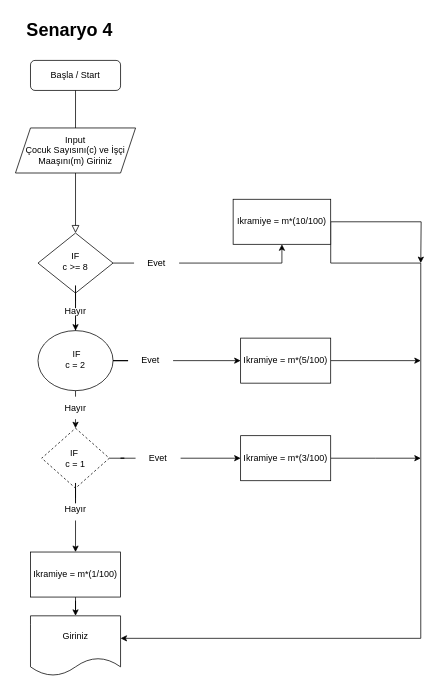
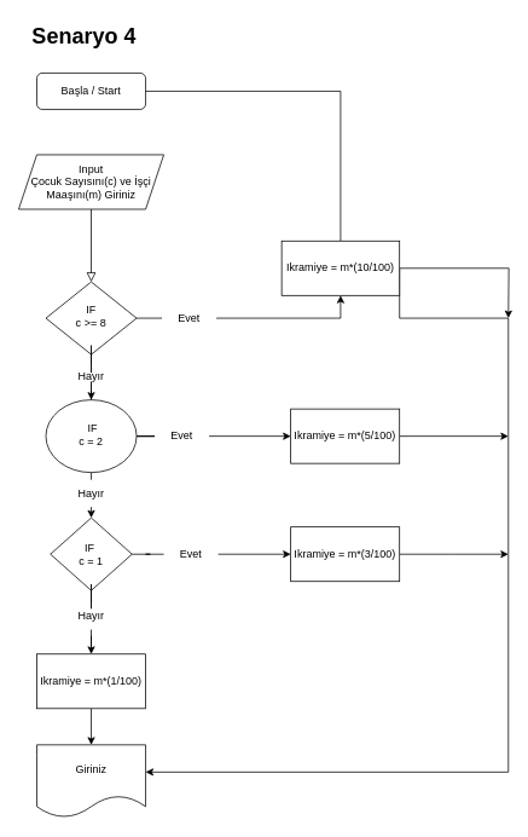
  <mxCell id="0" />
  <mxCell id="1" parent="0" />
  <mxCell id="2" value="" style="rounded=0;html=1;jettySize=auto;orthogonalLoop=1;fontSize=11;endArrow=block;endFill=0;endSize=8;strokeWidth=1;shadow=0;labelBackgroundColor=none;edgeStyle=orthogonalEdgeStyle;startArrow=none;" parent="1" source="10" target="6" edge="1"><mxGeometry relative="1" as="geometry" /></mxCell>
  <mxCell id="3" value="Başla / Start" style="rounded=1;whiteSpace=wrap;html=1;fontSize=12;glass=0;strokeWidth=1;shadow=0;" parent="1" vertex="1"><mxGeometry x="40" y="80" width="120" height="40" as="geometry" /></mxCell>
  <mxCell id="4" style="edgeStyle=orthogonalEdgeStyle;rounded=0;orthogonalLoop=1;jettySize=auto;html=1;exitX=1;exitY=0.5;exitDx=0;exitDy=0;startArrow=none;" edge="1" parent="1" source="15" target="23"><mxGeometry relative="1" as="geometry"><mxPoint x="260" y="350" as="targetPoint" /></mxGeometry></mxCell>
  <mxCell id="5" style="edgeStyle=orthogonalEdgeStyle;rounded=0;orthogonalLoop=1;jettySize=auto;html=1;exitX=0.5;exitY=1;exitDx=0;exitDy=0;startArrow=none;" edge="1" parent="1" source="31" target="9"><mxGeometry relative="1" as="geometry" /></mxCell>
  <mxCell id="6" value="IF&lt;br&gt;c &amp;gt;= 8" style="rhombus;whiteSpace=wrap;html=1;shadow=0;fontFamily=Helvetica;fontSize=12;align=center;strokeWidth=1;spacing=6;spacingTop=-4;" parent="1" vertex="1"><mxGeometry x="50" y="310" width="100" height="80" as="geometry" /></mxCell>
  <mxCell id="7" style="edgeStyle=orthogonalEdgeStyle;rounded=0;orthogonalLoop=1;jettySize=auto;html=1;exitX=0.5;exitY=1;exitDx=0;exitDy=0;entryX=0.5;entryY=0;entryDx=0;entryDy=0;startArrow=none;" edge="1" parent="1" source="35" target="14"><mxGeometry relative="1" as="geometry" /></mxCell>
  <mxCell id="8" style="edgeStyle=orthogonalEdgeStyle;rounded=0;orthogonalLoop=1;jettySize=auto;html=1;exitX=1;exitY=0.5;exitDx=0;exitDy=0;startArrow=none;" edge="1" parent="1" source="17" target="25"><mxGeometry relative="1" as="geometry"><mxPoint x="270" y="480" as="targetPoint" /></mxGeometry></mxCell>
  <mxCell id="9" value="&amp;nbsp;IF&lt;br&gt;c = 2" style="ellipse;whiteSpace=wrap;html=1;shadow=0;fontFamily=Helvetica;fontSize=12;align=center;strokeWidth=1;spacing=6;spacingTop=-4;" parent="1" vertex="1"><mxGeometry x="50" y="440" width="100" height="80" as="geometry" /></mxCell>
  <mxCell id="10" value="Input&lt;br&gt;Çocuk Sayısını(c) ve İşçi Maaşını(m) Giriniz" style="shape=parallelogram;perimeter=parallelogramPerimeter;whiteSpace=wrap;html=1;fixedSize=1;" vertex="1" parent="1"><mxGeometry x="20" y="170" width="160" height="60" as="geometry" /></mxCell>
- <mxCell id="11" value="" style="rounded=0;html=1;jettySize=auto;orthogonalLoop=1;fontSize=11;endArrow=none;endFill=0;endSize=8;strokeWidth=1;shadow=0;labelBackgroundColor=none;edgeStyle=orthogonalEdgeStyle;" edge="1" parent="1" source="3" target="10"><mxGeometry relative="1" as="geometry"><mxPoint x="100" y="120" as="sourcePoint" /><mxPoint x="100" y="310" as="targetPoint" /></mxGeometry></mxCell>
+ <mxCell id="11" value="" style="rounded=0;html=1;jettySize=auto;orthogonalLoop=1;fontSize=11;endArrow=none;endFill=0;endSize=8;strokeWidth=1;shadow=0;labelBackgroundColor=none;edgeStyle=orthogonalEdgeStyle;" edge="1" parent="1" source="3" target="23"><mxGeometry relative="1" as="geometry"><mxPoint x="100" y="120" as="sourcePoint" /><mxPoint x="100" y="310" as="targetPoint" /></mxGeometry></mxCell>
  <mxCell id="12" style="edgeStyle=orthogonalEdgeStyle;rounded=0;orthogonalLoop=1;jettySize=auto;html=1;exitX=1;exitY=0.5;exitDx=0;exitDy=0;startArrow=none;" edge="1" parent="1" source="19" target="27"><mxGeometry relative="1" as="geometry"><mxPoint x="280" y="610" as="targetPoint" /></mxGeometry></mxCell>
  <mxCell id="13" style="edgeStyle=orthogonalEdgeStyle;rounded=0;orthogonalLoop=1;jettySize=auto;html=1;exitX=0.5;exitY=1;exitDx=0;exitDy=0;startArrow=none;" edge="1" parent="1" source="33" target="29"><mxGeometry relative="1" as="geometry"><mxPoint x="100" y="740" as="targetPoint" /></mxGeometry></mxCell>
- <mxCell id="14" value="IF&amp;nbsp;&lt;br&gt;c = 1" style="rhombus;whiteSpace=wrap;html=1;dashed=1;" vertex="1" parent="1"><mxGeometry x="55" y="570" width="90" height="80" as="geometry" /></mxCell>
+ <mxCell id="14" value="IF&amp;nbsp;&lt;br&gt;c = 1" style="rhombus;whiteSpace=wrap;html=1;" vertex="1" parent="1"><mxGeometry x="55" y="570" width="90" height="80" as="geometry" /></mxCell>
  <mxCell id="15" value="Evet" style="text;html=1;strokeColor=none;fillColor=none;align=center;verticalAlign=middle;whiteSpace=wrap;rounded=0;" vertex="1" parent="1"><mxGeometry x="178" y="335" width="60" height="30" as="geometry" /></mxCell>
  <mxCell id="16" value="" style="edgeStyle=orthogonalEdgeStyle;rounded=0;orthogonalLoop=1;jettySize=auto;html=1;exitX=1;exitY=0.5;exitDx=0;exitDy=0;endArrow=none;" edge="1" parent="1" source="6" target="15"><mxGeometry relative="1" as="geometry"><mxPoint x="260" y="350" as="targetPoint" /><mxPoint x="150" y="350" as="sourcePoint" /><Array as="points"><mxPoint x="150" y="350" /><mxPoint x="150" y="350" /></Array></mxGeometry></mxCell>
  <mxCell id="17" value="Evet" style="text;html=1;strokeColor=none;fillColor=none;align=center;verticalAlign=middle;whiteSpace=wrap;rounded=0;" vertex="1" parent="1"><mxGeometry x="170" y="465" width="60" height="30" as="geometry" /></mxCell>
  <mxCell id="18" value="" style="edgeStyle=orthogonalEdgeStyle;rounded=0;orthogonalLoop=1;jettySize=auto;html=1;exitX=1;exitY=0.5;exitDx=0;exitDy=0;endArrow=none;" edge="1" parent="1" source="9" target="17"><mxGeometry relative="1" as="geometry"><mxPoint x="270" y="480" as="targetPoint" /><mxPoint x="150" y="480" as="sourcePoint" /></mxGeometry></mxCell>
  <mxCell id="19" value="Evet" style="text;html=1;strokeColor=none;fillColor=none;align=center;verticalAlign=middle;whiteSpace=wrap;rounded=0;" vertex="1" parent="1"><mxGeometry x="180" y="595" width="60" height="30" as="geometry" /></mxCell>
  <mxCell id="20" value="" style="edgeStyle=orthogonalEdgeStyle;rounded=0;orthogonalLoop=1;jettySize=auto;html=1;exitX=1;exitY=0.5;exitDx=0;exitDy=0;endArrow=none;" edge="1" parent="1" source="14" target="19"><mxGeometry relative="1" as="geometry"><mxPoint x="280" y="610" as="targetPoint" /><mxPoint x="145" y="610" as="sourcePoint" /></mxGeometry></mxCell>
  <mxCell id="21" style="edgeStyle=orthogonalEdgeStyle;rounded=0;orthogonalLoop=1;jettySize=auto;html=1;exitX=1;exitY=0.5;exitDx=0;exitDy=0;entryX=1;entryY=0.375;entryDx=0;entryDy=0;entryPerimeter=0;" edge="1" parent="1" source="23" target="30"><mxGeometry relative="1" as="geometry"><mxPoint x="550" y="840" as="targetPoint" /><Array as="points"><mxPoint x="560" y="350" /><mxPoint x="560" y="850" /></Array></mxGeometry></mxCell>
  <mxCell id="22" style="edgeStyle=orthogonalEdgeStyle;rounded=0;orthogonalLoop=1;jettySize=auto;html=1;exitX=1;exitY=0.5;exitDx=0;exitDy=0;" edge="1" parent="1" source="23"><mxGeometry relative="1" as="geometry"><mxPoint x="560" y="350" as="targetPoint" /></mxGeometry></mxCell>
  <mxCell id="23" value="&lt;span style=&quot;&quot;&gt;Ikramiye = m*(10/100)&lt;/span&gt;" style="rounded=0;whiteSpace=wrap;html=1;" vertex="1" parent="1"><mxGeometry x="310" y="265" width="130" height="60" as="geometry" /></mxCell>
  <mxCell id="24" style="edgeStyle=orthogonalEdgeStyle;rounded=0;orthogonalLoop=1;jettySize=auto;html=1;exitX=1;exitY=0.5;exitDx=0;exitDy=0;" edge="1" parent="1" source="25"><mxGeometry relative="1" as="geometry"><mxPoint x="560" y="480" as="targetPoint" /><Array as="points"><mxPoint x="560" y="480" /></Array></mxGeometry></mxCell>
  <mxCell id="25" value="&lt;span style=&quot;&quot;&gt;Ikramiye = m*(5/100)&lt;/span&gt;" style="rounded=0;whiteSpace=wrap;html=1;" vertex="1" parent="1"><mxGeometry x="320" y="450" width="120" height="60" as="geometry" /></mxCell>
  <mxCell id="26" style="edgeStyle=orthogonalEdgeStyle;rounded=0;orthogonalLoop=1;jettySize=auto;html=1;exitX=1;exitY=0.5;exitDx=0;exitDy=0;" edge="1" parent="1" source="27"><mxGeometry relative="1" as="geometry"><mxPoint x="560" y="610" as="targetPoint" /></mxGeometry></mxCell>
  <mxCell id="27" value="&lt;span style=&quot;&quot;&gt;Ikramiye = m*(3/100)&lt;/span&gt;" style="rounded=0;whiteSpace=wrap;html=1;" vertex="1" parent="1"><mxGeometry x="320" y="580" width="120" height="60" as="geometry" /></mxCell>
  <mxCell id="28" style="edgeStyle=orthogonalEdgeStyle;rounded=0;orthogonalLoop=1;jettySize=auto;html=1;exitX=0.5;exitY=1;exitDx=0;exitDy=0;" edge="1" parent="1" source="29" target="30"><mxGeometry relative="1" as="geometry"><mxPoint x="100" y="840" as="targetPoint" /></mxGeometry></mxCell>
- <mxCell id="29" value="Ikramiye = m*(1/100)" style="rounded=0;whiteSpace=wrap;html=1;" vertex="1" parent="1"><mxGeometry x="40" y="735" width="120" height="60" as="geometry" /></mxCell>
+ <mxCell id="29" value="Ikramiye = m*(1/100)" style="rounded=0;whiteSpace=wrap;html=1;" vertex="1" parent="1"><mxGeometry x="40" y="720" width="120" height="60" as="geometry" /></mxCell>
  <mxCell id="30" value="Giriniz" style="shape=document;whiteSpace=wrap;html=1;boundedLbl=1;" vertex="1" parent="1"><mxGeometry x="40" y="820" width="120" height="80" as="geometry" /></mxCell>
  <mxCell id="31" value="Hayır" style="text;html=1;strokeColor=none;fillColor=none;align=center;verticalAlign=middle;whiteSpace=wrap;rounded=0;" vertex="1" parent="1"><mxGeometry x="70" y="400" width="60" height="30" as="geometry" /></mxCell>
  <mxCell id="32" value="" style="edgeStyle=orthogonalEdgeStyle;rounded=0;orthogonalLoop=1;jettySize=auto;html=1;exitX=0.5;exitY=1;exitDx=0;exitDy=0;endArrow=none;" edge="1" parent="1" source="6" target="31"><mxGeometry relative="1" as="geometry"><mxPoint x="100" y="390" as="sourcePoint" /><mxPoint x="100" y="440" as="targetPoint" /></mxGeometry></mxCell>
  <mxCell id="33" value="Hayır" style="text;html=1;strokeColor=none;fillColor=none;align=center;verticalAlign=middle;whiteSpace=wrap;rounded=0;" vertex="1" parent="1"><mxGeometry x="70" y="663" width="60" height="30" as="geometry" /></mxCell>
  <mxCell id="34" value="" style="edgeStyle=orthogonalEdgeStyle;rounded=0;orthogonalLoop=1;jettySize=auto;html=1;exitX=0.5;exitY=1;exitDx=0;exitDy=0;endArrow=none;" edge="1" parent="1" source="14" target="33"><mxGeometry relative="1" as="geometry"><mxPoint x="100" y="720" as="targetPoint" /><mxPoint x="100" y="650" as="sourcePoint" /></mxGeometry></mxCell>
  <mxCell id="35" value="Hayır" style="text;html=1;strokeColor=none;fillColor=none;align=center;verticalAlign=middle;whiteSpace=wrap;rounded=0;" vertex="1" parent="1"><mxGeometry x="70" y="528" width="60" height="30" as="geometry" /></mxCell>
  <mxCell id="36" value="" style="edgeStyle=orthogonalEdgeStyle;rounded=0;orthogonalLoop=1;jettySize=auto;html=1;exitX=0.5;exitY=1;exitDx=0;exitDy=0;entryX=0.5;entryY=0;entryDx=0;entryDy=0;endArrow=none;" edge="1" parent="1" source="9" target="35"><mxGeometry relative="1" as="geometry"><mxPoint x="100" y="520" as="sourcePoint" /><mxPoint x="100" y="570" as="targetPoint" /></mxGeometry></mxCell>
  <mxCell id="37" value="&lt;h1&gt;Senaryo 4&lt;/h1&gt;" style="text;html=1;strokeColor=none;fillColor=none;spacing=5;spacingTop=-20;whiteSpace=wrap;overflow=hidden;rounded=0;" vertex="1" parent="1"><mxGeometry x="30" y="20" width="192" height="120" as="geometry" /></mxCell>
